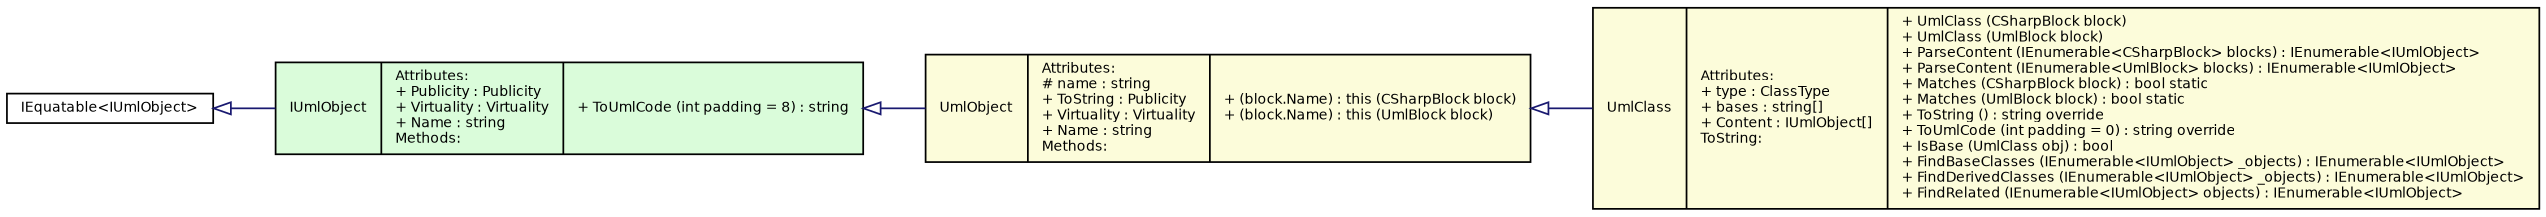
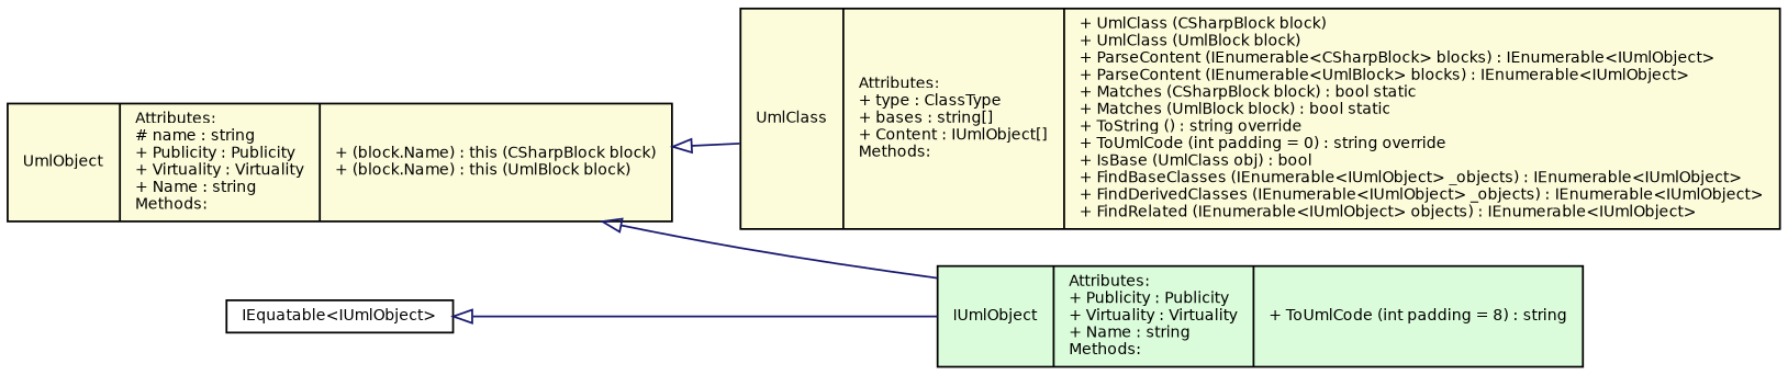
  digraph {
    rankdir=LR
    node [color=black fillcolor="#fcfcda" fontcolor=black fontname=Helvetica fontsize=8 shape=record style=filled]
    edge [arrowtail=onormal color=midnightblue dir=back fontname=Helvetica fontsize=8 labelfontname=Helvetica labelfontsize=8 style=solid]
-   n1 [height=0.2 label="{UmlClass\n|Attributes:\l+ type : ClassType\l+ bases : string\[\]\l+ Content : IUmlObject\[\]\lToString:\l|+ UmlClass  (CSharpBlock block)\l+ UmlClass  (UmlBlock block)\l+ ParseContent (IEnumerable\<CSharpBlock\> blocks) : IEnumerable\<IUmlObject\>\l+ ParseContent (IEnumerable\<UmlBlock\> blocks) : IEnumerable\<IUmlObject\>\l+ Matches (CSharpBlock block) : bool static\l+ Matches (UmlBlock block) : bool static\l+ ToString () : string override\l+ ToUmlCode (int padding = 0) : string override\l+ IsBase (UmlClass obj) : bool\l+ FindBaseClasses (IEnumerable\<IUmlObject\> _objects) : IEnumerable\<IUmlObject\>\l+ FindDerivedClasses (IEnumerable\<IUmlObject\> _objects) : IEnumerable\<IUmlObject\>\l+ FindRelated (IEnumerable\<IUmlObject\> objects) : IEnumerable\<IUmlObject\>\l}" width=0.4]
-   n2 [height=0.2 label="{UmlObject\n|Attributes:\l# name : string\l+ ToString : Publicity\l+ Virtuality : Virtuality\l+ Name : string\lMethods:\l|+  (block.Name) : this  (CSharpBlock block)\l+  (block.Name) : this  (UmlBlock block)\l}" width=0.4]
+   n1 [height=0.2 label="{UmlClass\n|Attributes:\l+ type : ClassType\l+ bases : string\[\]\l+ Content : IUmlObject\[\]\lMethods:\l|+ UmlClass  (CSharpBlock block)\l+ UmlClass  (UmlBlock block)\l+ ParseContent (IEnumerable\<CSharpBlock\> blocks) : IEnumerable\<IUmlObject\>\l+ ParseContent (IEnumerable\<UmlBlock\> blocks) : IEnumerable\<IUmlObject\>\l+ Matches (CSharpBlock block) : bool static\l+ Matches (UmlBlock block) : bool static\l+ ToString () : string override\l+ ToUmlCode (int padding = 0) : string override\l+ IsBase (UmlClass obj) : bool\l+ FindBaseClasses (IEnumerable\<IUmlObject\> _objects) : IEnumerable\<IUmlObject\>\l+ FindDerivedClasses (IEnumerable\<IUmlObject\> _objects) : IEnumerable\<IUmlObject\>\l+ FindRelated (IEnumerable\<IUmlObject\> objects) : IEnumerable\<IUmlObject\>\l}" width=0.4]
+   n2 [height=0.2 label="{UmlObject\n|Attributes:\l# name : string\l+ Publicity : Publicity\l+ Virtuality : Virtuality\l+ Name : string\lMethods:\l|+  (block.Name) : this  (CSharpBlock block)\l+  (block.Name) : this  (UmlBlock block)\l}" width=0.4]
    n3 [fillcolor="#dafcda" height=0.2 label="{IUmlObject\n|Attributes:\l+ Publicity : Publicity\l+ Virtuality : Virtuality\l+ Name : string\lMethods:\l|+ ToUmlCode (int padding = 8) : string\l}" width=0.4]
    n4 [fillcolor="#ffffff" height=0.2 label="{IEquatable\<IUmlObject\>\n}" width=0.4]
    n2 -> n1
-   n3 -> n2
+   n2 -> n3
    n4 -> n3
  }
